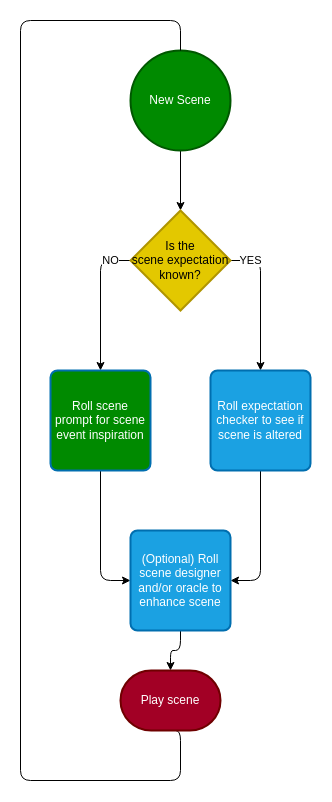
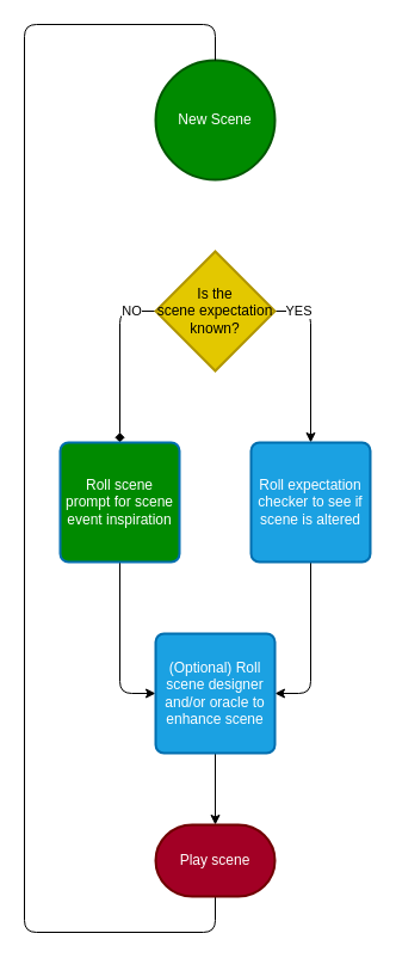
  <mxCell id="0" />
  <mxCell id="1" parent="0" />
- <mxCell id="2" style="edgeStyle=orthogonalEdgeStyle;rounded=0;orthogonalLoop=1;jettySize=auto;html=1;" edge="1" parent="1" source="3" target="6"><mxGeometry relative="1" as="geometry" /></mxCell>
  <mxCell id="3" value="New Scene" style="strokeWidth=2;html=1;shape=mxgraph.flowchart.start_2;whiteSpace=wrap;fillColor=#008a00;fontColor=#ffffff;strokeColor=#005700;" vertex="1" parent="1"><mxGeometry x="130" y="50" width="100" height="100" as="geometry" /></mxCell>
- <mxCell id="4" value="NO" style="edgeStyle=orthogonalEdgeStyle;rounded=1;orthogonalLoop=1;jettySize=auto;html=1;entryX=0.5;entryY=0;entryDx=0;entryDy=0;exitX=0;exitY=0.5;exitDx=0;exitDy=0;exitPerimeter=0;" edge="1" parent="1" source="6" target="8"><mxGeometry x="-0.714" relative="1" as="geometry"><mxPoint as="offset" /></mxGeometry></mxCell>
+ <mxCell id="4" value="NO" style="edgeStyle=orthogonalEdgeStyle;rounded=1;orthogonalLoop=1;jettySize=auto;html=1;entryX=0.5;entryY=0;entryDx=0;entryDy=0;exitX=0;exitY=0.5;exitDx=0;exitDy=0;exitPerimeter=0;endArrow=diamond;" edge="1" parent="1" source="6" target="8"><mxGeometry x="-0.714" relative="1" as="geometry"><mxPoint as="offset" /></mxGeometry></mxCell>
  <mxCell id="5" value="YES" style="edgeStyle=orthogonalEdgeStyle;rounded=1;orthogonalLoop=1;jettySize=auto;html=1;entryX=0.5;entryY=0;entryDx=0;entryDy=0;exitX=1;exitY=0.5;exitDx=0;exitDy=0;exitPerimeter=0;" edge="1" parent="1" source="6" target="10"><mxGeometry x="-0.714" relative="1" as="geometry"><mxPoint as="offset" /></mxGeometry></mxCell>
  <mxCell id="6" value="Is the&lt;br&gt;scene expectation known?" style="strokeWidth=2;html=1;shape=mxgraph.flowchart.decision;whiteSpace=wrap;fillColor=#e3c800;fontColor=#000000;strokeColor=#B09500;" vertex="1" parent="1"><mxGeometry x="130" y="210" width="100" height="100" as="geometry" /></mxCell>
  <mxCell id="7" style="edgeStyle=orthogonalEdgeStyle;rounded=1;orthogonalLoop=1;jettySize=auto;html=1;entryX=0;entryY=0.5;entryDx=0;entryDy=0;exitX=0.5;exitY=1;exitDx=0;exitDy=0;" edge="1" parent="1" source="8" target="12"><mxGeometry relative="1" as="geometry" /></mxCell>
  <mxCell id="8" value="Roll scene&lt;br&gt;prompt for scene event inspiration" style="rounded=1;whiteSpace=wrap;html=1;absoluteArcSize=1;arcSize=14;strokeWidth=2;fillColor=#008a00;fontColor=#ffffff;strokeColor=#006EAF;" vertex="1" parent="1"><mxGeometry x="50" y="370" width="100" height="100" as="geometry" /></mxCell>
  <mxCell id="9" style="edgeStyle=orthogonalEdgeStyle;rounded=1;orthogonalLoop=1;jettySize=auto;html=1;entryX=1;entryY=0.5;entryDx=0;entryDy=0;exitX=0.5;exitY=1;exitDx=0;exitDy=0;" edge="1" parent="1" source="10" target="12"><mxGeometry relative="1" as="geometry" /></mxCell>
  <mxCell id="10" value="Roll expectation checker to see if scene is altered" style="rounded=1;whiteSpace=wrap;html=1;absoluteArcSize=1;arcSize=14;strokeWidth=2;fillColor=#1ba1e2;fontColor=#ffffff;strokeColor=#006EAF;" vertex="1" parent="1"><mxGeometry x="210" y="370" width="100" height="100" as="geometry" /></mxCell>
  <mxCell id="11" style="edgeStyle=orthogonalEdgeStyle;rounded=1;orthogonalLoop=1;jettySize=auto;html=1;" edge="1" parent="1" source="12" target="14"><mxGeometry relative="1" as="geometry" /></mxCell>
  <mxCell id="12" value="(Optional) Roll scene designer and/or oracle to enhance scene" style="rounded=1;whiteSpace=wrap;html=1;absoluteArcSize=1;arcSize=14;strokeWidth=2;fillColor=#1ba1e2;fontColor=#ffffff;strokeColor=#006EAF;" vertex="1" parent="1"><mxGeometry x="130" y="530" width="100" height="100" as="geometry" /></mxCell>
  <mxCell id="13" style="edgeStyle=orthogonalEdgeStyle;rounded=1;orthogonalLoop=1;jettySize=auto;html=1;entryX=0.5;entryY=0;entryDx=0;entryDy=0;entryPerimeter=0;exitX=0.5;exitY=1;exitDx=0;exitDy=0;exitPerimeter=0;endArrow=none;" edge="1" parent="1" source="14" target="3"><mxGeometry relative="1" as="geometry"><Array as="points"><mxPoint x="180" y="780" /><mxPoint x="20" y="780" /><mxPoint x="20" y="20" /><mxPoint x="180" y="20" /></Array></mxGeometry></mxCell>
- <mxCell id="14" value="Play scene" style="strokeWidth=2;html=1;shape=mxgraph.flowchart.terminator;whiteSpace=wrap;fillColor=#a20025;fontColor=#ffffff;strokeColor=#6F0000;" vertex="1" parent="1"><mxGeometry x="120" y="670" width="100" height="60" as="geometry" /></mxCell>
+ <mxCell id="14" value="Play scene" style="strokeWidth=2;html=1;shape=mxgraph.flowchart.terminator;whiteSpace=wrap;fillColor=#a20025;fontColor=#ffffff;strokeColor=#6F0000;" vertex="1" parent="1"><mxGeometry x="130" y="690" width="100" height="60" as="geometry" /></mxCell>
